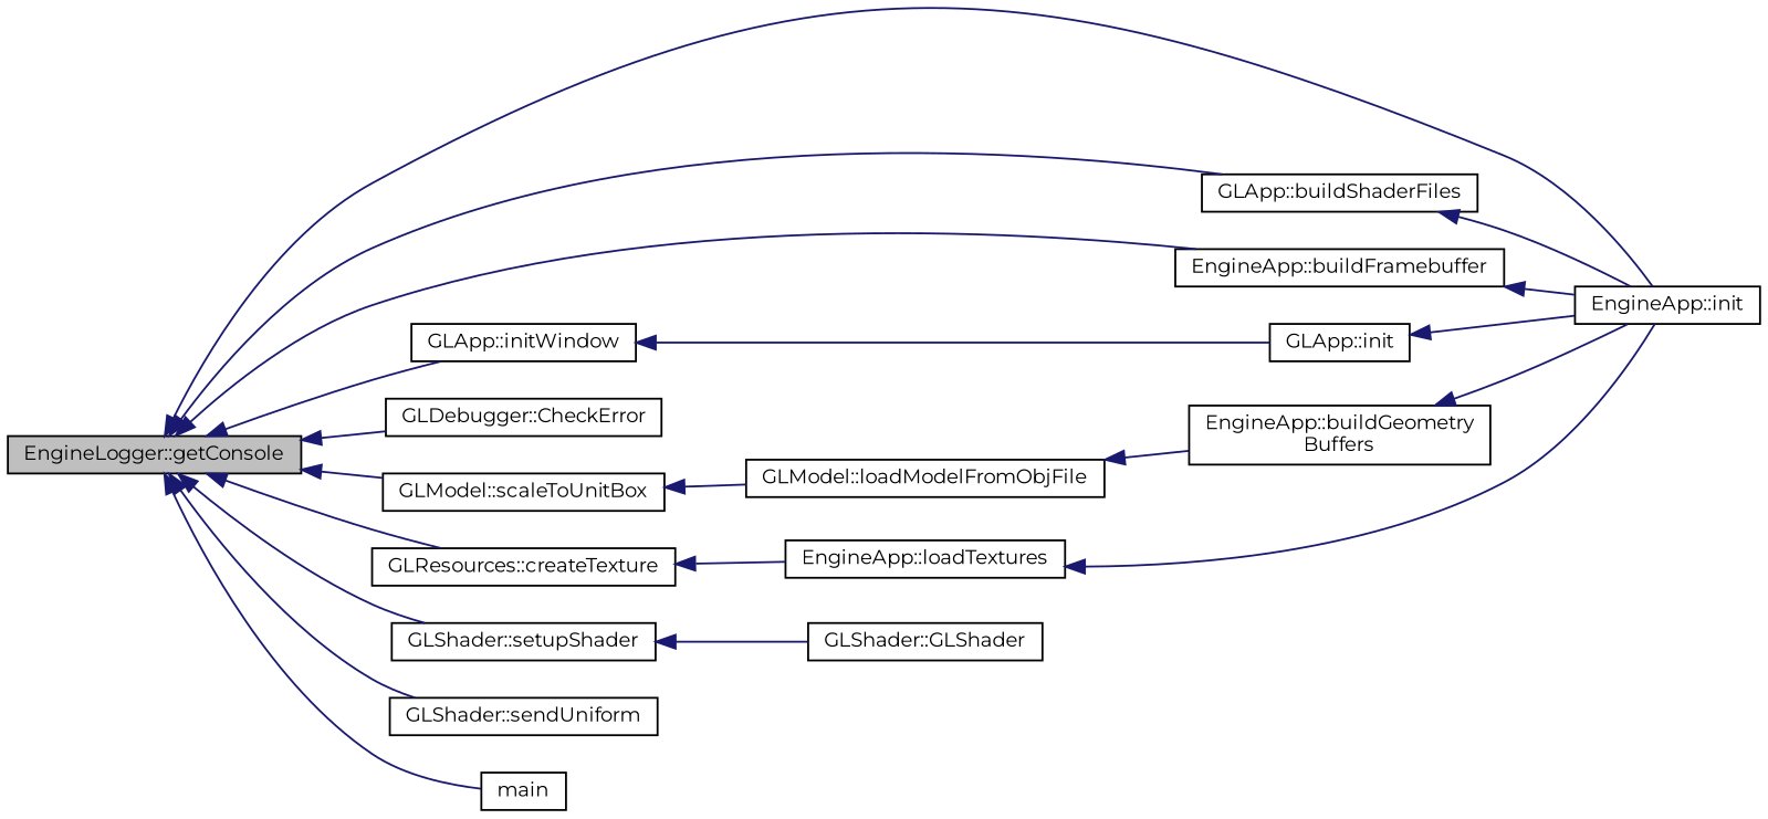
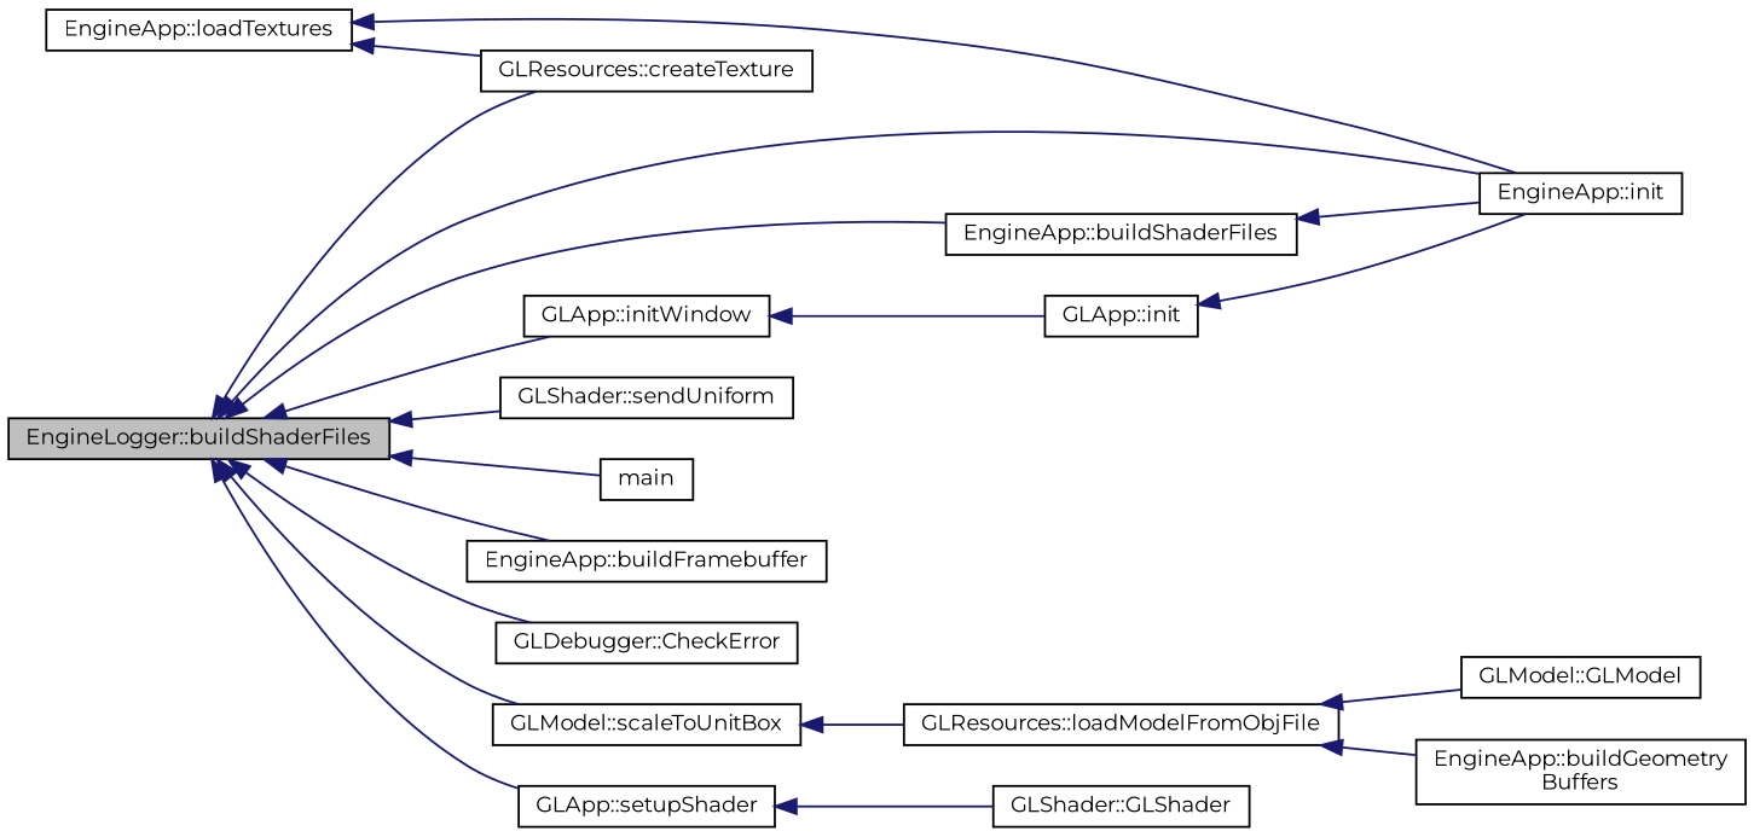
  digraph {
    fontname=Montserrat
    rankdir=LR
    node [color=black fillcolor=white fontname=Montserrat fontsize=10 shape=record style=filled]
    edge [color=midnightblue dir=back fontname=Montserrat fontsize=10 labelfontname=Helvetica labelfontsize=10 style=solid]
-   n1 [fillcolor=grey75 fontcolor=black height=0.2 label="EngineLogger::getConsole" width=0.4]
+   n1 [fillcolor=grey75 fontcolor=black height=0.2 label="EngineLogger::buildShaderFiles" width=0.4]
    n2 [height=0.2 label="EngineApp::init" width=0.4]
-   n3 [height=0.2 label="GLApp::buildShaderFiles" width=0.4]
+   n3 [height=0.2 label="EngineApp::buildShaderFiles" width=0.4]
    n4 [height=0.2 label="EngineApp::buildFramebuffer" width=0.4]
    n5 [height=0.2 label="GLApp::initWindow" width=0.4]
    n6 [height=0.2 label="GLDebugger::CheckError" width=0.4]
    n7 [height=0.2 label="GLModel::scaleToUnitBox" width=0.4]
    n8 [height=0.2 label="GLResources::createTexture" width=0.4]
-   n9 [height=0.2 label="GLShader::setupShader" width=0.4]
+   n9 [height=0.2 label="GLApp::setupShader" width=0.4]
    n10 [height=0.2 label="GLShader::sendUniform" width=0.4]
    n11 [height=0.2 label=main width=0.4]
    n12 [height=0.2 label="GLApp::init" width=0.4]
-   n13 [height=0.2 label="GLModel::loadModelFromObjFile" width=0.4]
+   n13 [height=0.2 label="GLResources::loadModelFromObjFile" width=0.4]
    n14 [height=0.2 label="EngineApp::buildGeometry\lBuffers" width=0.4]
+   n15 [height=0.2 label="GLModel::GLModel" width=0.4]
    n16 [height=0.2 label="EngineApp::loadTextures" width=0.4]
    n17 [height=0.2 label="GLShader::GLShader" width=0.4]
    n1 -> n2
    n1 -> n3
    n1 -> n4
    n1 -> n5
    n1 -> n6
    n1 -> n7
    n1 -> n8
    n1 -> n9
    n1 -> n10
    n1 -> n11
    n3 -> n2
-   n4 -> n2
    n5 -> n12
    n7 -> n13
-   n8 -> n16
+   n16 -> n8
    n9 -> n17
    n12 -> n2
    n13 -> n14
-   n14 -> n2
+   n13 -> n15
    n16 -> n2
  }
